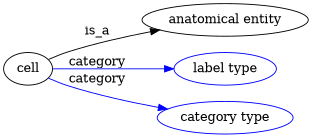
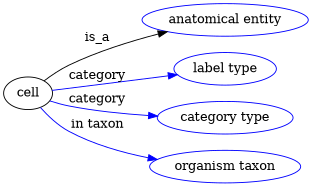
  digraph {
    rankdir=LR
    node [color=blue]
    edge [color=blue style=solid]
    n1 [height=0.5 label=cell width=0.75 color=""]
-   "anatomical entity" [height=0.5 width=2.004 color=""]
+   "anatomical entity" [height=0.5 width=2.004]
    n3 [height=0.5 label="label type" width=1.2638]
    n4 [height=0.5 label="category type" width=1.6249]
+   n5 [height=0.5 label="organism taxon" width=1.8234]
    n1 -> "anatomical entity" [label=is_a color="" style=""]
    n1 -> n3 [label=category]
    n1 -> n4 [label=category]
+   n1 -> n5 [label="in taxon"]
  }
